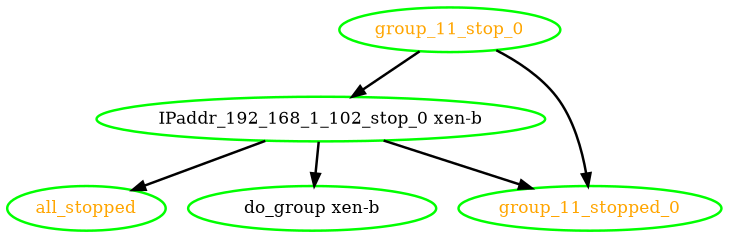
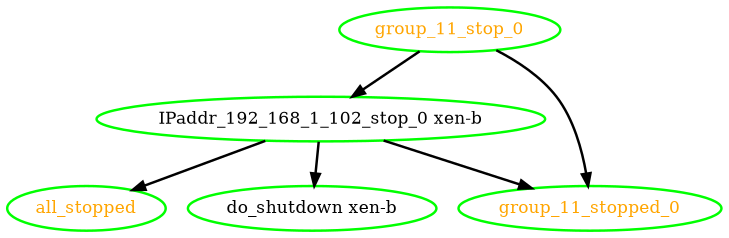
  digraph {
    node [color=green fontcolor=orange style=bold]
    edge [style=bold]
    "IPaddr_192_168_1_102_stop_0 xen-b" [fontcolor=black]
    all_stopped
-   "do_shutdown xen-b" [fontcolor=black label="do_group xen-b"]
+   "do_shutdown xen-b" [fontcolor=black]
    group_11_stopped_0
    group_11_stop_0
    "IPaddr_192_168_1_102_stop_0 xen-b" -> all_stopped
    "IPaddr_192_168_1_102_stop_0 xen-b" -> "do_shutdown xen-b"
    "IPaddr_192_168_1_102_stop_0 xen-b" -> group_11_stopped_0
    group_11_stop_0 -> "IPaddr_192_168_1_102_stop_0 xen-b"
    group_11_stop_0 -> group_11_stopped_0
  }
